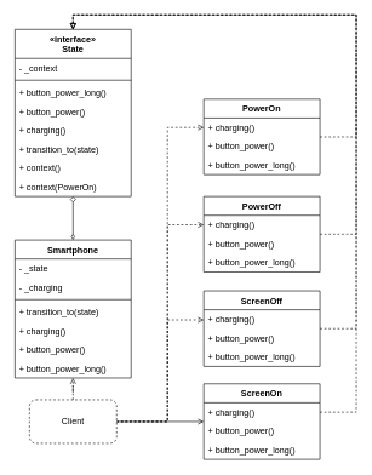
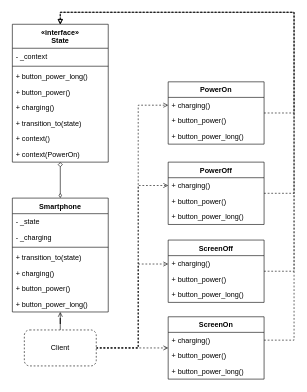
  <mxCell id="0" />
  <mxCell id="1" parent="0" />
  <mxCell id="2" value="" style="edgeStyle=orthogonalEdgeStyle;rounded=0;orthogonalLoop=1;jettySize=auto;html=1;endArrow=diamond;endFill=0;startArrow=diamondThin;startFill=0;" edge="1" parent="1" source="3" target="17"><mxGeometry relative="1" as="geometry" /></mxCell>
  <mxCell id="3" value="Smartphone" style="swimlane;fontStyle=1;align=center;verticalAlign=top;childLayout=stackLayout;horizontal=1;startSize=26;horizontalStack=0;resizeParent=1;resizeParentMax=0;resizeLast=0;collapsible=1;marginBottom=0;" vertex="1" parent="1"><mxGeometry x="20" y="330" width="160" height="190" as="geometry" /></mxCell>
  <mxCell id="4" value="- _state" style="text;strokeColor=none;fillColor=none;align=left;verticalAlign=top;spacingLeft=4;spacingRight=4;overflow=hidden;rotatable=0;points=[[0,0.5],[1,0.5]];portConstraint=eastwest;" vertex="1" parent="3"><mxGeometry y="26" width="160" height="26" as="geometry" /></mxCell>
  <mxCell id="5" value="- _charging" style="text;strokeColor=none;fillColor=none;align=left;verticalAlign=top;spacingLeft=4;spacingRight=4;overflow=hidden;rotatable=0;points=[[0,0.5],[1,0.5]];portConstraint=eastwest;" vertex="1" parent="3"><mxGeometry y="52" width="160" height="26" as="geometry" /></mxCell>
  <mxCell id="6" value="" style="line;strokeWidth=1;fillColor=none;align=left;verticalAlign=middle;spacingTop=-1;spacingLeft=3;spacingRight=3;rotatable=0;labelPosition=right;points=[];portConstraint=eastwest;" vertex="1" parent="3"><mxGeometry y="78" width="160" height="8" as="geometry" /></mxCell>
  <mxCell id="7" value="+ transition_to(state)" style="text;strokeColor=none;fillColor=none;align=left;verticalAlign=top;spacingLeft=4;spacingRight=4;overflow=hidden;rotatable=0;points=[[0,0.5],[1,0.5]];portConstraint=eastwest;" vertex="1" parent="3"><mxGeometry y="86" width="160" height="26" as="geometry" /></mxCell>
  <mxCell id="8" value="+ charging()" style="text;strokeColor=none;fillColor=none;align=left;verticalAlign=top;spacingLeft=4;spacingRight=4;overflow=hidden;rotatable=0;points=[[0,0.5],[1,0.5]];portConstraint=eastwest;" vertex="1" parent="3"><mxGeometry y="112" width="160" height="26" as="geometry" /></mxCell>
  <mxCell id="9" value="+ button_power()" style="text;strokeColor=none;fillColor=none;align=left;verticalAlign=top;spacingLeft=4;spacingRight=4;overflow=hidden;rotatable=0;points=[[0,0.5],[1,0.5]];portConstraint=eastwest;" vertex="1" parent="3"><mxGeometry y="138" width="160" height="26" as="geometry" /></mxCell>
  <mxCell id="10" value="+ button_power_long()" style="text;strokeColor=none;fillColor=none;align=left;verticalAlign=top;spacingLeft=4;spacingRight=4;overflow=hidden;rotatable=0;points=[[0,0.5],[1,0.5]];portConstraint=eastwest;" vertex="1" parent="3"><mxGeometry y="164" width="160" height="26" as="geometry" /></mxCell>
- <mxCell id="11" value="" style="edgeStyle=orthogonalEdgeStyle;rounded=0;orthogonalLoop=1;jettySize=auto;html=1;endArrow=open;endFill=0;dashed=1;" edge="1" parent="1" source="16" target="3"><mxGeometry relative="1" as="geometry" /></mxCell>
- <mxCell id="12" style="edgeStyle=orthogonalEdgeStyle;rounded=0;orthogonalLoop=1;jettySize=auto;html=1;startArrow=none;startFill=0;endArrow=open;endFill=0;dashed=0;" edge="1" parent="1" source="16" target="36"><mxGeometry relative="1" as="geometry" /></mxCell>
+ <mxCell id="11" value="" style="edgeStyle=orthogonalEdgeStyle;rounded=0;orthogonalLoop=1;jettySize=auto;html=1;endArrow=open;endFill=0;" edge="1" parent="1" source="16" target="3"><mxGeometry relative="1" as="geometry" /></mxCell>
+ <mxCell id="12" style="edgeStyle=orthogonalEdgeStyle;rounded=0;orthogonalLoop=1;jettySize=auto;html=1;startArrow=none;startFill=0;endArrow=open;endFill=0;dashed=1;" edge="1" parent="1" source="16" target="36"><mxGeometry relative="1" as="geometry" /></mxCell>
  <mxCell id="13" style="edgeStyle=orthogonalEdgeStyle;rounded=0;orthogonalLoop=1;jettySize=auto;html=1;dashed=1;startArrow=none;startFill=0;endArrow=open;endFill=0;" edge="1" parent="1" source="16" target="41"><mxGeometry relative="1" as="geometry"><Array as="points"><mxPoint x="230" y="580" /><mxPoint x="230" y="440" /></Array></mxGeometry></mxCell>
  <mxCell id="14" style="edgeStyle=orthogonalEdgeStyle;rounded=0;orthogonalLoop=1;jettySize=auto;html=1;entryX=0;entryY=0.5;entryDx=0;entryDy=0;dashed=1;startArrow=none;startFill=0;endArrow=open;endFill=0;" edge="1" parent="1" source="16" target="33"><mxGeometry relative="1" as="geometry"><Array as="points"><mxPoint x="230" y="580" /><mxPoint x="230" y="309" /></Array></mxGeometry></mxCell>
  <mxCell id="15" style="edgeStyle=orthogonalEdgeStyle;rounded=0;orthogonalLoop=1;jettySize=auto;html=1;dashed=1;startArrow=none;startFill=0;endArrow=open;endFill=0;" edge="1" parent="1" source="16" target="28"><mxGeometry relative="1" as="geometry"><Array as="points"><mxPoint x="230" y="580" /><mxPoint x="230" y="175" /></Array></mxGeometry></mxCell>
  <mxCell id="16" value="Client" style="rounded=1;whiteSpace=wrap;html=1;dashed=1;" vertex="1" parent="1"><mxGeometry x="40" y="550" width="120" height="60" as="geometry" /></mxCell>
  <mxCell id="17" value="«interface»&#10;State" style="swimlane;fontStyle=1;align=center;verticalAlign=top;childLayout=stackLayout;horizontal=1;startSize=40;horizontalStack=0;resizeParent=1;resizeParentMax=0;resizeLast=0;collapsible=1;marginBottom=0;" vertex="1" parent="1"><mxGeometry x="20" y="40" width="160" height="230" as="geometry" /></mxCell>
  <mxCell id="18" value="- _context" style="text;strokeColor=none;fillColor=none;align=left;verticalAlign=top;spacingLeft=4;spacingRight=4;overflow=hidden;rotatable=0;points=[[0,0.5],[1,0.5]];portConstraint=eastwest;" vertex="1" parent="17"><mxGeometry y="40" width="160" height="26" as="geometry" /></mxCell>
  <mxCell id="19" value="" style="line;strokeWidth=1;fillColor=none;align=left;verticalAlign=middle;spacingTop=-1;spacingLeft=3;spacingRight=3;rotatable=0;labelPosition=right;points=[];portConstraint=eastwest;" vertex="1" parent="17"><mxGeometry y="66" width="160" height="8" as="geometry" /></mxCell>
  <mxCell id="20" value="+ button_power_long()" style="text;strokeColor=none;fillColor=none;align=left;verticalAlign=top;spacingLeft=4;spacingRight=4;overflow=hidden;rotatable=0;points=[[0,0.5],[1,0.5]];portConstraint=eastwest;" vertex="1" parent="17"><mxGeometry y="74" width="160" height="26" as="geometry" /></mxCell>
  <mxCell id="21" value="+ button_power()" style="text;strokeColor=none;fillColor=none;align=left;verticalAlign=top;spacingLeft=4;spacingRight=4;overflow=hidden;rotatable=0;points=[[0,0.5],[1,0.5]];portConstraint=eastwest;" vertex="1" parent="17"><mxGeometry y="100" width="160" height="26" as="geometry" /></mxCell>
  <mxCell id="22" value="+ charging()" style="text;strokeColor=none;fillColor=none;align=left;verticalAlign=top;spacingLeft=4;spacingRight=4;overflow=hidden;rotatable=0;points=[[0,0.5],[1,0.5]];portConstraint=eastwest;" vertex="1" parent="17"><mxGeometry y="126" width="160" height="26" as="geometry" /></mxCell>
  <mxCell id="23" value="+ transition_to(state)" style="text;strokeColor=none;fillColor=none;align=left;verticalAlign=top;spacingLeft=4;spacingRight=4;overflow=hidden;rotatable=0;points=[[0,0.5],[1,0.5]];portConstraint=eastwest;" vertex="1" parent="17"><mxGeometry y="152" width="160" height="26" as="geometry" /></mxCell>
  <mxCell id="24" value="+ context()" style="text;strokeColor=none;fillColor=none;align=left;verticalAlign=top;spacingLeft=4;spacingRight=4;overflow=hidden;rotatable=0;points=[[0,0.5],[1,0.5]];portConstraint=eastwest;" vertex="1" parent="17"><mxGeometry y="178" width="160" height="26" as="geometry" /></mxCell>
  <mxCell id="25" value="+ context(PowerOn)" style="text;strokeColor=none;fillColor=none;align=left;verticalAlign=top;spacingLeft=4;spacingRight=4;overflow=hidden;rotatable=0;points=[[0,0.5],[1,0.5]];portConstraint=eastwest;" vertex="1" parent="17"><mxGeometry y="204" width="160" height="26" as="geometry" /></mxCell>
  <mxCell id="26" style="edgeStyle=orthogonalEdgeStyle;rounded=0;orthogonalLoop=1;jettySize=auto;html=1;entryX=0.5;entryY=0;entryDx=0;entryDy=0;dashed=1;startArrow=none;startFill=0;endArrow=none;endFill=0;" edge="1" parent="1" source="27" target="17"><mxGeometry relative="1" as="geometry"><Array as="points"><mxPoint x="490" y="188" /><mxPoint x="490" y="20" /><mxPoint x="100" y="20" /></Array></mxGeometry></mxCell>
  <mxCell id="27" value="PowerOn" style="swimlane;fontStyle=1;align=center;verticalAlign=top;childLayout=stackLayout;horizontal=1;startSize=26;horizontalStack=0;resizeParent=1;resizeParentMax=0;resizeLast=0;collapsible=1;marginBottom=0;" vertex="1" parent="1"><mxGeometry x="280" y="136" width="160" height="104" as="geometry" /></mxCell>
  <mxCell id="28" value="+ charging()" style="text;strokeColor=none;fillColor=none;align=left;verticalAlign=top;spacingLeft=4;spacingRight=4;overflow=hidden;rotatable=0;points=[[0,0.5],[1,0.5]];portConstraint=eastwest;" vertex="1" parent="27"><mxGeometry y="26" width="160" height="26" as="geometry" /></mxCell>
  <mxCell id="29" value="+ button_power()" style="text;strokeColor=none;fillColor=none;align=left;verticalAlign=top;spacingLeft=4;spacingRight=4;overflow=hidden;rotatable=0;points=[[0,0.5],[1,0.5]];portConstraint=eastwest;" vertex="1" parent="27"><mxGeometry y="52" width="160" height="26" as="geometry" /></mxCell>
  <mxCell id="30" value="+ button_power_long()" style="text;strokeColor=none;fillColor=none;align=left;verticalAlign=top;spacingLeft=4;spacingRight=4;overflow=hidden;rotatable=0;points=[[0,0.5],[1,0.5]];portConstraint=eastwest;" vertex="1" parent="27"><mxGeometry y="78" width="160" height="26" as="geometry" /></mxCell>
  <mxCell id="31" style="edgeStyle=orthogonalEdgeStyle;rounded=0;orthogonalLoop=1;jettySize=auto;html=1;dashed=1;startArrow=none;startFill=0;endArrow=block;endFill=0;" edge="1" parent="1" source="32"><mxGeometry relative="1" as="geometry"><mxPoint x="100" y="40" as="targetPoint" /><Array as="points"><mxPoint x="490" y="322" /><mxPoint x="490" y="20" /><mxPoint x="100" y="20" /></Array></mxGeometry></mxCell>
  <mxCell id="32" value="PowerOff" style="swimlane;fontStyle=1;align=center;verticalAlign=top;childLayout=stackLayout;horizontal=1;startSize=26;horizontalStack=0;resizeParent=1;resizeParentMax=0;resizeLast=0;collapsible=1;marginBottom=0;" vertex="1" parent="1"><mxGeometry x="280" y="270" width="160" height="104" as="geometry" /></mxCell>
  <mxCell id="33" value="+ charging()" style="text;strokeColor=none;fillColor=none;align=left;verticalAlign=top;spacingLeft=4;spacingRight=4;overflow=hidden;rotatable=0;points=[[0,0.5],[1,0.5]];portConstraint=eastwest;" vertex="1" parent="32"><mxGeometry y="26" width="160" height="26" as="geometry" /></mxCell>
  <mxCell id="34" value="+ button_power()" style="text;strokeColor=none;fillColor=none;align=left;verticalAlign=top;spacingLeft=4;spacingRight=4;overflow=hidden;rotatable=0;points=[[0,0.5],[1,0.5]];portConstraint=eastwest;" vertex="1" parent="32"><mxGeometry y="52" width="160" height="26" as="geometry" /></mxCell>
  <mxCell id="35" value="+ button_power_long()" style="text;strokeColor=none;fillColor=none;align=left;verticalAlign=top;spacingLeft=4;spacingRight=4;overflow=hidden;rotatable=0;points=[[0,0.5],[1,0.5]];portConstraint=eastwest;" vertex="1" parent="32"><mxGeometry y="78" width="160" height="26" as="geometry" /></mxCell>
  <mxCell id="36" value="ScreenOn" style="swimlane;fontStyle=1;align=center;verticalAlign=top;childLayout=stackLayout;horizontal=1;startSize=26;horizontalStack=0;resizeParent=1;resizeParentMax=0;resizeLast=0;collapsible=1;marginBottom=0;" vertex="1" parent="1"><mxGeometry x="280" y="528" width="160" height="104" as="geometry" /></mxCell>
  <mxCell id="37" value="+ charging()" style="text;strokeColor=none;fillColor=none;align=left;verticalAlign=top;spacingLeft=4;spacingRight=4;overflow=hidden;rotatable=0;points=[[0,0.5],[1,0.5]];portConstraint=eastwest;" vertex="1" parent="36"><mxGeometry y="26" width="160" height="26" as="geometry" /></mxCell>
  <mxCell id="38" value="+ button_power()" style="text;strokeColor=none;fillColor=none;align=left;verticalAlign=top;spacingLeft=4;spacingRight=4;overflow=hidden;rotatable=0;points=[[0,0.5],[1,0.5]];portConstraint=eastwest;" vertex="1" parent="36"><mxGeometry y="52" width="160" height="26" as="geometry" /></mxCell>
  <mxCell id="39" value="+ button_power_long()" style="text;strokeColor=none;fillColor=none;align=left;verticalAlign=top;spacingLeft=4;spacingRight=4;overflow=hidden;rotatable=0;points=[[0,0.5],[1,0.5]];portConstraint=eastwest;" vertex="1" parent="36"><mxGeometry y="78" width="160" height="26" as="geometry" /></mxCell>
  <mxCell id="40" style="edgeStyle=orthogonalEdgeStyle;rounded=0;orthogonalLoop=1;jettySize=auto;html=1;entryX=0.5;entryY=0;entryDx=0;entryDy=0;dashed=1;startArrow=none;startFill=0;endArrow=block;endFill=0;" edge="1" parent="1" source="41" target="17"><mxGeometry relative="1" as="geometry"><Array as="points"><mxPoint x="490" y="452" /><mxPoint x="490" y="20" /><mxPoint x="100" y="20" /></Array></mxGeometry></mxCell>
  <mxCell id="41" value="ScreenOff" style="swimlane;fontStyle=1;align=center;verticalAlign=top;childLayout=stackLayout;horizontal=1;startSize=26;horizontalStack=0;resizeParent=1;resizeParentMax=0;resizeLast=0;collapsible=1;marginBottom=0;" vertex="1" parent="1"><mxGeometry x="280" y="400" width="160" height="104" as="geometry" /></mxCell>
  <mxCell id="42" value="+ charging()" style="text;strokeColor=none;fillColor=none;align=left;verticalAlign=top;spacingLeft=4;spacingRight=4;overflow=hidden;rotatable=0;points=[[0,0.5],[1,0.5]];portConstraint=eastwest;" vertex="1" parent="41"><mxGeometry y="26" width="160" height="26" as="geometry" /></mxCell>
  <mxCell id="43" value="+ button_power()" style="text;strokeColor=none;fillColor=none;align=left;verticalAlign=top;spacingLeft=4;spacingRight=4;overflow=hidden;rotatable=0;points=[[0,0.5],[1,0.5]];portConstraint=eastwest;" vertex="1" parent="41"><mxGeometry y="52" width="160" height="26" as="geometry" /></mxCell>
  <mxCell id="44" value="+ button_power_long()" style="text;strokeColor=none;fillColor=none;align=left;verticalAlign=top;spacingLeft=4;spacingRight=4;overflow=hidden;rotatable=0;points=[[0,0.5],[1,0.5]];portConstraint=eastwest;" vertex="1" parent="41"><mxGeometry y="78" width="160" height="26" as="geometry" /></mxCell>
  <mxCell id="45" style="edgeStyle=orthogonalEdgeStyle;rounded=0;orthogonalLoop=1;jettySize=auto;html=1;entryX=0.5;entryY=0;entryDx=0;entryDy=0;dashed=1;startArrow=none;startFill=0;endArrow=block;endFill=0;" edge="1" parent="1" source="37" target="17"><mxGeometry relative="1" as="geometry"><Array as="points"><mxPoint x="490" y="567" /><mxPoint x="490" y="20" /><mxPoint x="100" y="20" /></Array></mxGeometry></mxCell>
